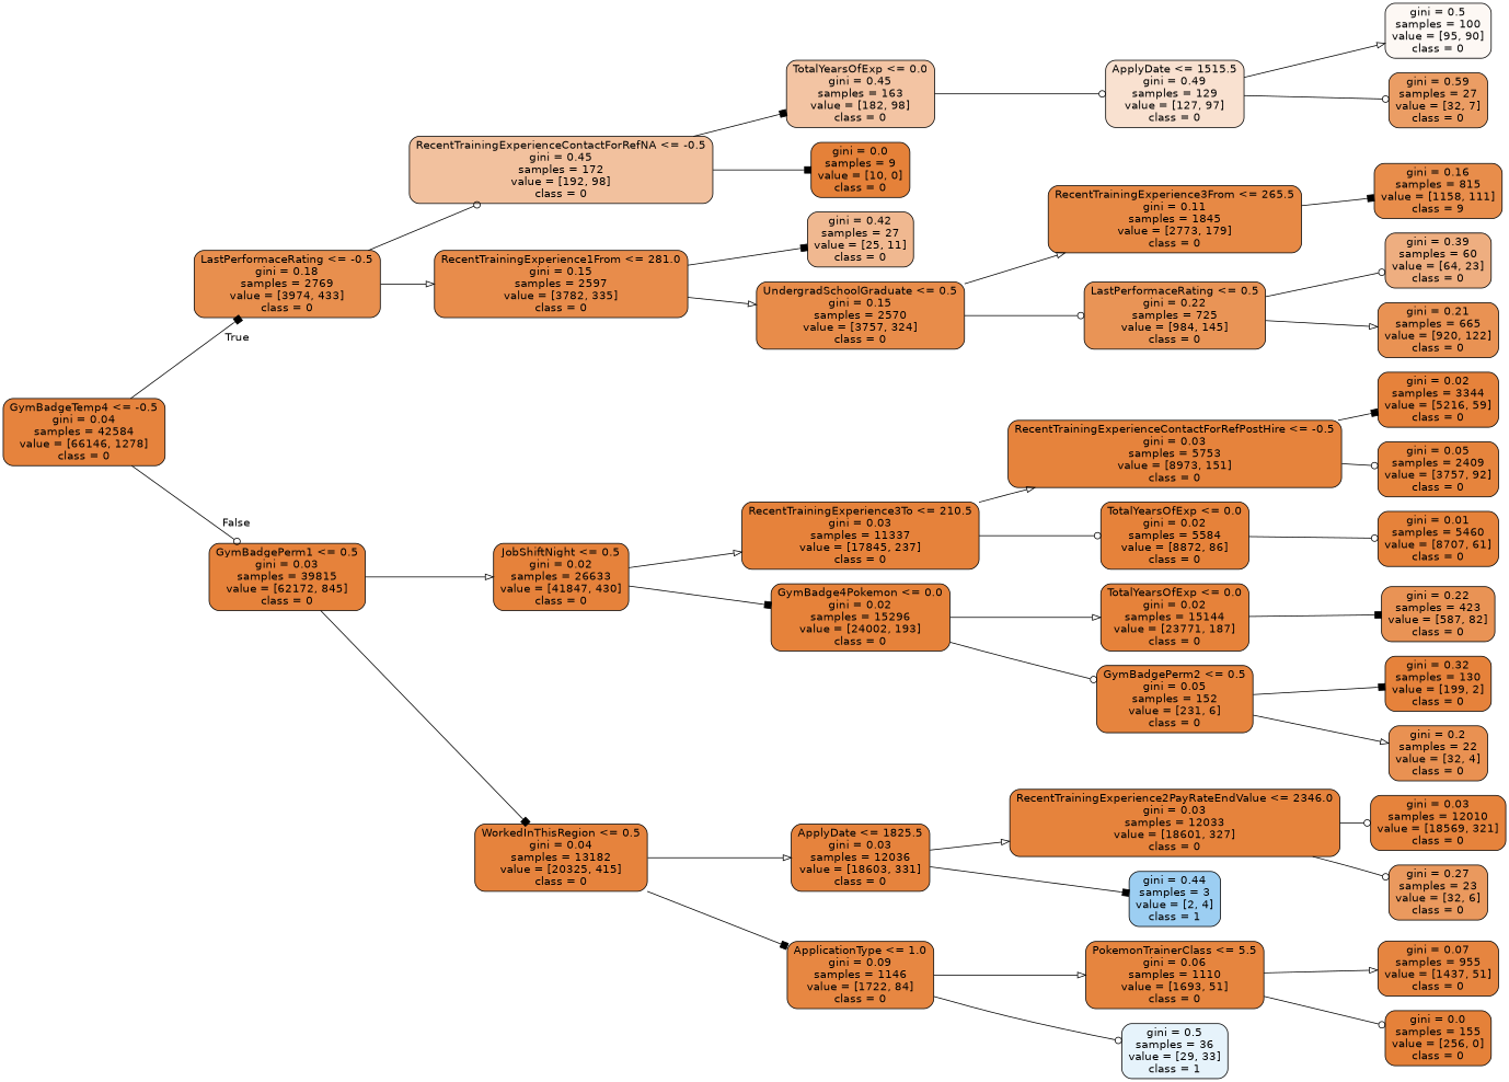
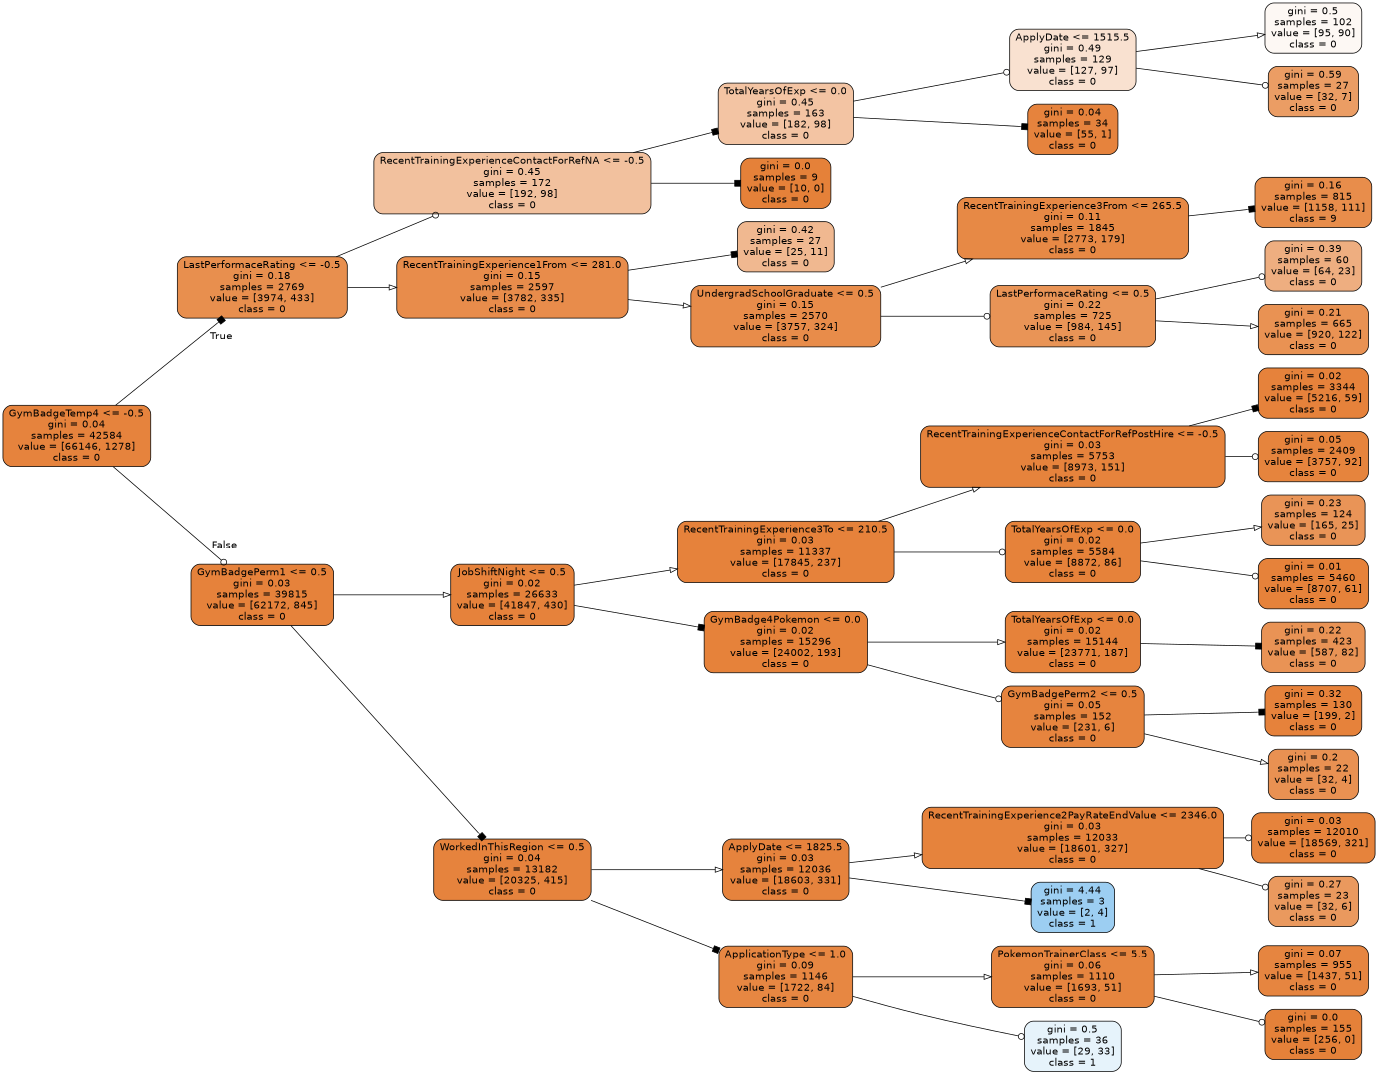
  digraph {
    rankdir=LR
    node [color=black fillcolor="#e58139fc" fontname=helvetica shape=box style="filled, rounded"]
    edge [arrowhead=onormal fontname=helvetica]
    n1 [fillcolor="#e58139fa" label="GymBadgeTemp4 <= -0.5\ngini = 0.04\nsamples = 42584\nvalue = [66146, 1278]\nclass = 0"]
    n2 [fillcolor="#e58139e3" label="LastPerformaceRating <= -0.5\ngini = 0.18\nsamples = 2769\nvalue = [3974, 433]\nclass = 0"]
    n3 [label="GymBadgePerm1 <= 0.5\ngini = 0.03\nsamples = 39815\nvalue = [62172, 845]\nclass = 0"]
    n4 [fillcolor="#e581397d" label="RecentTrainingExperienceContactForRefNA <= -0.5\ngini = 0.45\nsamples = 172\nvalue = [192, 98]\nclass = 0"]
    n5 [fillcolor="#e58139e8" label="RecentTrainingExperience1From <= 281.0\ngini = 0.15\nsamples = 2597\nvalue = [3782, 335]\nclass = 0"]
    n6 [label="JobShiftNight <= 0.5\ngini = 0.02\nsamples = 26633\nvalue = [41847, 430]\nclass = 0"]
    n7 [fillcolor="#e58139fa" label="WorkedInThisRegion <= 0.5\ngini = 0.04\nsamples = 13182\nvalue = [20325, 415]\nclass = 0"]
    n8 [fillcolor="#e5813976" label="TotalYearsOfExp <= 0.0\ngini = 0.45\nsamples = 163\nvalue = [182, 98]\nclass = 0"]
    n9 [fillcolor="#e58139ff" label="gini = 0.0\nsamples = 9\nvalue = [10, 0]\nclass = 0"]
    n10 [fillcolor="#e581398f" label="gini = 0.42\nsamples = 27\nvalue = [25, 11]\nclass = 0"]
    n11 [fillcolor="#e58139e9" label="UndergradSchoolGraduate <= 0.5\ngini = 0.15\nsamples = 2570\nvalue = [3757, 324]\nclass = 0"]
    n12 [fillcolor="#e581393c" label="ApplyDate <= 1515.5\ngini = 0.49\nsamples = 129\nvalue = [127, 97]\nclass = 0"]
-   n14 [fillcolor="#e581390d" label="gini = 0.5\nsamples = 100\nvalue = [95, 90]\nclass = 0"]
+   n13 [fillcolor="#e58139fa" label="gini = 0.04\nsamples = 34\nvalue = [55, 1]\nclass = 0"]
+   n14 [fillcolor="#e581390d" label="gini = 0.5\nsamples = 102\nvalue = [95, 90]\nclass = 0"]
    n15 [fillcolor="#e58139c7" label="gini = 0.59\nsamples = 27\nvalue = [32, 7]\nclass = 0"]
    n16 [fillcolor="#e58139ef" label="RecentTrainingExperience3From <= 265.5\ngini = 0.11\nsamples = 1845\nvalue = [2773, 179]\nclass = 0"]
    n17 [fillcolor="#e58139d9" label="LastPerformaceRating <= 0.5\ngini = 0.22\nsamples = 725\nvalue = [984, 145]\nclass = 0"]
    n18 [fillcolor="#e58139e7" label="gini = 0.16\nsamples = 815\nvalue = [1158, 111]\nclass = 9"]
    n19 [fillcolor="#e58139a3" label="gini = 0.39\nsamples = 60\nvalue = [64, 23]\nclass = 0"]
    n20 [fillcolor="#e58139dd" label="gini = 0.21\nsamples = 665\nvalue = [920, 122]\nclass = 0"]
    n21 [label="RecentTrainingExperience3To <= 210.5\ngini = 0.03\nsamples = 11337\nvalue = [17845, 237]\nclass = 0"]
    n22 [fillcolor="#e58139fd" label="GymBadge4Pokemon <= 0.0\ngini = 0.02\nsamples = 15296\nvalue = [24002, 193]\nclass = 0"]
    n23 [fillcolor="#e58139fa" label="ApplyDate <= 1825.5\ngini = 0.03\nsamples = 12036\nvalue = [18603, 331]\nclass = 0"]
    n24 [fillcolor="#e58139f3" label="ApplicationType <= 1.0\ngini = 0.09\nsamples = 1146\nvalue = [1722, 84]\nclass = 0"]
    n25 [fillcolor="#e58139fb" label="RecentTrainingExperienceContactForRefPostHire <= -0.5\ngini = 0.03\nsamples = 5753\nvalue = [8973, 151]\nclass = 0"]
    n26 [fillcolor="#e58139fd" label="TotalYearsOfExp <= 0.0\ngini = 0.02\nsamples = 5584\nvalue = [8872, 86]\nclass = 0"]
    n27 [fillcolor="#e58139fd" label="TotalYearsOfExp <= 0.0\ngini = 0.02\nsamples = 15144\nvalue = [23771, 187]\nclass = 0"]
    n28 [fillcolor="#e58139f8" label="GymBadgePerm2 <= 0.5\ngini = 0.05\nsamples = 152\nvalue = [231, 6]\nclass = 0"]
    n29 [label="gini = 0.02\nsamples = 3344\nvalue = [5216, 59]\nclass = 0"]
    n30 [fillcolor="#e58139f9" label="gini = 0.05\nsamples = 2409\nvalue = [3757, 92]\nclass = 0"]
+   n31 [fillcolor="#e58139d8" label="gini = 0.23\nsamples = 124\nvalue = [165, 25]\nclass = 0"]
    n32 [fillcolor="#e58139fd" label="gini = 0.01\nsamples = 5460\nvalue = [8707, 61]\nclass = 0"]
    n33 [fillcolor="#e58139db" label="gini = 0.22\nsamples = 423\nvalue = [587, 82]\nclass = 0"]
    n34 [label="gini = 0.32\nsamples = 130\nvalue = [199, 2]\nclass = 0"]
    n35 [fillcolor="#e58139df" label="gini = 0.2\nsamples = 22\nvalue = [32, 4]\nclass = 0"]
    n36 [fillcolor="#e58139fb" label="RecentTrainingExperience2PayRateEndValue <= 2346.0\ngini = 0.03\nsamples = 12033\nvalue = [18601, 327]\nclass = 0"]
-   n37 [fillcolor="#399de57f" label="gini = 0.44\nsamples = 3\nvalue = [2, 4]\nclass = 1"]
+   n37 [fillcolor="#399de57f" label="gini = 4.44\nsamples = 3\nvalue = [2, 4]\nclass = 1"]
    n38 [fillcolor="#e58139f7" label="PokemonTrainerClass <= 5.5\ngini = 0.06\nsamples = 1110\nvalue = [1693, 51]\nclass = 0"]
    n39 [fillcolor="#399de51f" label="gini = 0.5\nsamples = 36\nvalue = [29, 33]\nclass = 1"]
    n40 [fillcolor="#e58139fb" label="gini = 0.03\nsamples = 12010\nvalue = [18569, 321]\nclass = 0"]
    n41 [fillcolor="#e58139cf" label="gini = 0.27\nsamples = 23\nvalue = [32, 6]\nclass = 0"]
    n42 [fillcolor="#e58139f6" label="gini = 0.07\nsamples = 955\nvalue = [1437, 51]\nclass = 0"]
    n43 [fillcolor="#e58139ff" label="gini = 0.0\nsamples = 155\nvalue = [256, 0]\nclass = 0"]
    n1 -> n2 [arrowhead=box headlabel=True labelangle=45 labeldistance=2.5]
    n1 -> n3 [arrowhead=odot headlabel=False labelangle=-45 labeldistance=2.5]
    n2 -> n4 [arrowhead=odot]
    n2 -> n5
    n3 -> n6
    n3 -> n7 [arrowhead=box]
    n4 -> n8 [arrowhead=box]
    n4 -> n9 [arrowhead=box]
    n5 -> n10 [arrowhead=box]
    n5 -> n11
    n6 -> n21
    n6 -> n22 [arrowhead=box]
    n7 -> n23
    n7 -> n24 [arrowhead=box]
    n8 -> n12 [arrowhead=odot]
+   n8 -> n13 [arrowhead=box]
    n11 -> n16
    n11 -> n17 [arrowhead=odot]
    n12 -> n14
    n12 -> n15 [arrowhead=odot]
    n16 -> n18 [arrowhead=box]
    n17 -> n19 [arrowhead=odot]
    n17 -> n20
    n21 -> n25
    n21 -> n26 [arrowhead=odot]
    n22 -> n27
    n22 -> n28 [arrowhead=odot]
    n23 -> n36
    n23 -> n37 [arrowhead=box]
    n24 -> n38
    n24 -> n39 [arrowhead=odot]
    n25 -> n29 [arrowhead=box]
    n25 -> n30 [arrowhead=odot]
+   n26 -> n31
    n26 -> n32 [arrowhead=odot]
    n27 -> n33 [arrowhead=box]
    n28 -> n34 [arrowhead=box]
    n28 -> n35
    n36 -> n40 [arrowhead=odot]
    n36 -> n41 [arrowhead=odot]
    n38 -> n42
    n38 -> n43 [arrowhead=odot]
  }
